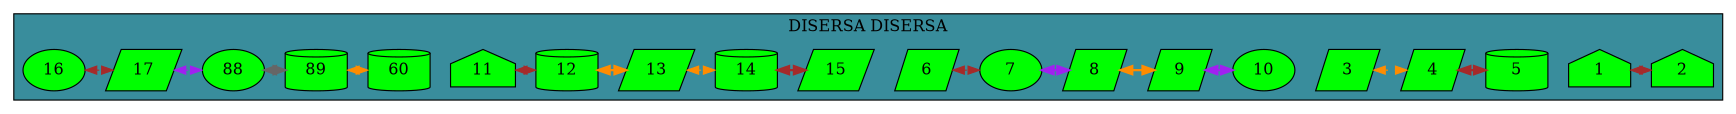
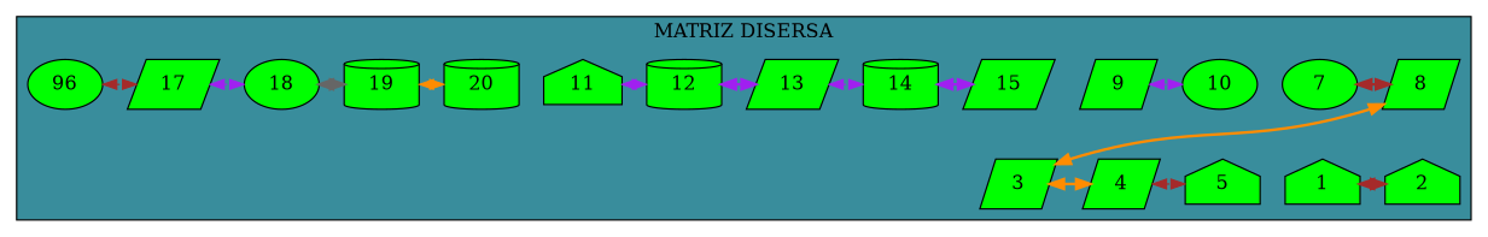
  digraph {
    node [fillcolor=green group=2 shape=parallelogram style=filled]
    edge [color=purple dir=both style=dotted]
    n1 [label=1 shape=house]
    n2 [label=2 shape=house]
    n3 [label=3]
    n4 [label=4]
-   n5 [label=5 shape=cylinder]
-   n6 [label=6]
+   n5 [label=5 shape=house]
    n7 [label=7 shape=ellipse]
    n8 [label=8]
    n9 [label=9]
    n10 [label=10 shape=ellipse]
    n11 [label=11 shape=house]
    n12 [label=12 shape=cylinder]
    n13 [label=13]
    n14 [label=14 shape=cylinder]
    n15 [label=15]
-   n16 [label=16 shape=ellipse]
+   n16 [label=96 shape=ellipse]
    n17 [label=17]
-   n18 [label=88 shape=ellipse]
-   n19 [label=89 shape=cylinder]
-   n20 [label=60 shape=cylinder]
+   n18 [label=18 shape=ellipse]
+   n19 [label=19 shape=cylinder]
+   n20 [label=20 shape=cylinder]
    subgraph cluster_1 {
      bgcolor="#398D9C"
-     label="DISERSA DISERSA"
+     label="MATRIZ DISERSA"
      subgraph sub_2 {
        bgcolor="#398D9C"
        label="MATRIZ DISERSA"
        rank=same
        n1
        n2
        n3
        n4
        n5
      }
      subgraph sub_3 {
        bgcolor="#398D9C"
        label="MATRIZ DISERSA"
        rank=same
-       n6
        n7
        n8
        n9
        n10
      }
      subgraph sub_4 {
        bgcolor="#398D9C"
        label="MATRIZ DISERSA"
        rank=same
        n11
        n12
        n13
        n14
        n15
      }
      subgraph sub_5 {
        bgcolor="#398D9C"
        label="MATRIZ DISERSA"
        rank=same
        n16
        n17
        n18
        n19
        n20
      }
    }
-   n1 -> n2 [color=brown]
-   n3 -> n4 [color=darkorange]
-   n4 -> n5 [color=brown style=bold]
-   n6 -> n7 [color=brown]
-   n7 -> n8 [style=bold]
-   n8 -> n9 [color=darkorange style=bold]
-   n9 -> n10 [style=bold]
-   n11 -> n12 [color=brown]
-   n12 -> n13 [color=darkorange style=bold]
-   n13 -> n14 [color=darkorange]
-   n14 -> n15 [color=brown style=bold]
+   n1 -> n2 [color=brown style=bold]
+   n3 -> n4 [color=darkorange style=bold]
+   n4 -> n5 [color=brown]
+   n7 -> n8 [color=brown style=bold]
+   n8 -> n3 [color=darkorange style=bold]
+   n9 -> n10
+   n11 -> n12
+   n12 -> n13 [style=bold]
+   n13 -> n14
+   n14 -> n15 [style=bold]
    n16 -> n17 [color=brown]
    n17 -> n18
    n18 -> n19 [color=gray40 style=bold]
    n19 -> n20 [color=darkorange]
  }
